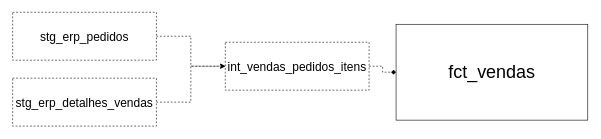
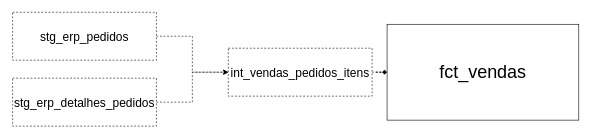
  <mxCell id="0" />
  <mxCell id="1" parent="0" />
- <mxCell id="2" value="&lt;font style=&quot;font-size: 30px;&quot;&gt;fct_vendas&lt;/font&gt;" style="rounded=0;whiteSpace=wrap;html=1;" vertex="1" parent="1"><mxGeometry x="660" y="40" width="320" height="160" as="geometry" /></mxCell>
+ <mxCell id="2" value="&lt;font style=&quot;font-size: 30px;&quot;&gt;fct_vendas&lt;/font&gt;" style="rounded=0;whiteSpace=wrap;html=1;" vertex="1" parent="1"><mxGeometry x="645" y="40" width="320" height="160" as="geometry" /></mxCell>
  <mxCell id="3" style="edgeStyle=orthogonalEdgeStyle;rounded=0;orthogonalLoop=1;jettySize=auto;html=1;dashed=1;endArrow=diamond;" edge="1" parent="1" source="4" target="2"><mxGeometry relative="1" as="geometry" /></mxCell>
- <mxCell id="4" value="&lt;font style=&quot;font-size: 20px;&quot;&gt;int_vendas_pedidos_itens&lt;/font&gt;" style="rounded=0;whiteSpace=wrap;html=1;dashed=1;" vertex="1" parent="1"><mxGeometry x="375" y="70" width="240" height="80" as="geometry" /></mxCell>
+ <mxCell id="4" value="&lt;font style=&quot;font-size: 20px;&quot;&gt;int_vendas_pedidos_itens&lt;/font&gt;" style="rounded=0;whiteSpace=wrap;html=1;dashed=1;" vertex="1" parent="1"><mxGeometry x="380" y="80" width="240" height="80" as="geometry" /></mxCell>
  <mxCell id="5" style="edgeStyle=orthogonalEdgeStyle;rounded=0;orthogonalLoop=1;jettySize=auto;html=1;exitX=1;exitY=0.5;exitDx=0;exitDy=0;entryX=0;entryY=0.5;entryDx=0;entryDy=0;dashed=1;" edge="1" parent="1" source="6" target="4"><mxGeometry relative="1" as="geometry" /></mxCell>
  <mxCell id="6" value="&lt;font style=&quot;font-size: 20px;&quot;&gt;stg_erp_pedidos&lt;/font&gt;" style="rounded=0;whiteSpace=wrap;html=1;dashed=1;" vertex="1" parent="1"><mxGeometry y="20" width="240" height="80" as="geometry" x="20" /></mxCell>
  <mxCell id="7" style="edgeStyle=orthogonalEdgeStyle;rounded=0;orthogonalLoop=1;jettySize=auto;html=1;dashed=1;" edge="1" parent="1" source="8" target="4"><mxGeometry relative="1" as="geometry" /></mxCell>
- <mxCell id="8" value="&lt;font style=&quot;font-size: 20px;&quot;&gt;stg_erp_detalhes_vendas&lt;/font&gt;" style="rounded=0;whiteSpace=wrap;html=1;dashed=1;" vertex="1" parent="1"><mxGeometry y="130" width="240" height="80" as="geometry" x="20" /></mxCell>
+ <mxCell id="8" value="&lt;font style=&quot;font-size: 20px;&quot;&gt;stg_erp_detalhes_pedidos&lt;/font&gt;" style="rounded=0;whiteSpace=wrap;html=1;dashed=1;" vertex="1" parent="1"><mxGeometry y="130" width="240" height="80" as="geometry" x="20" /></mxCell>
